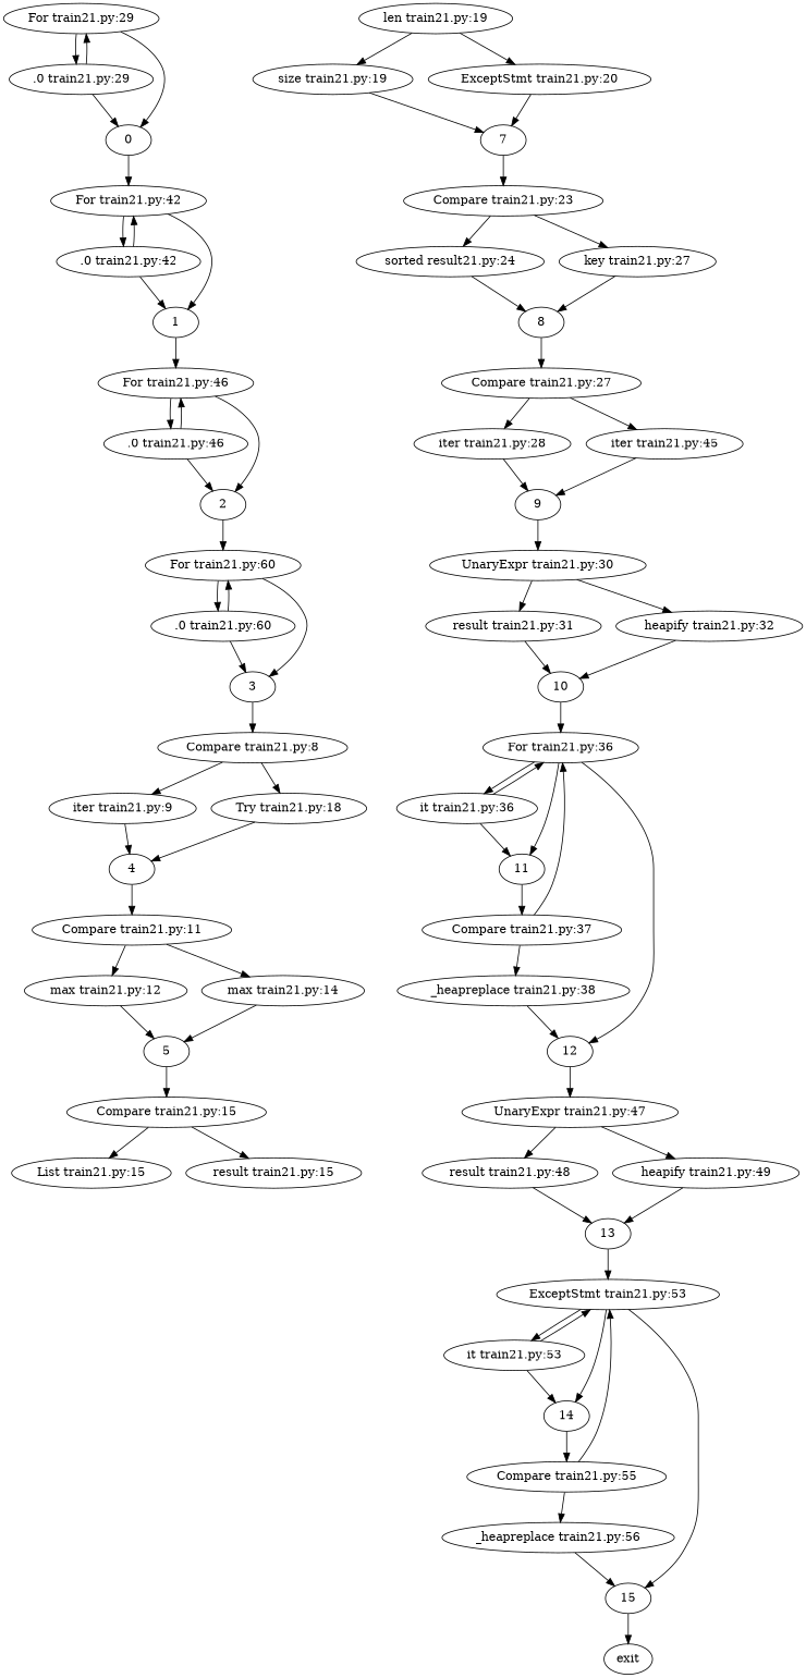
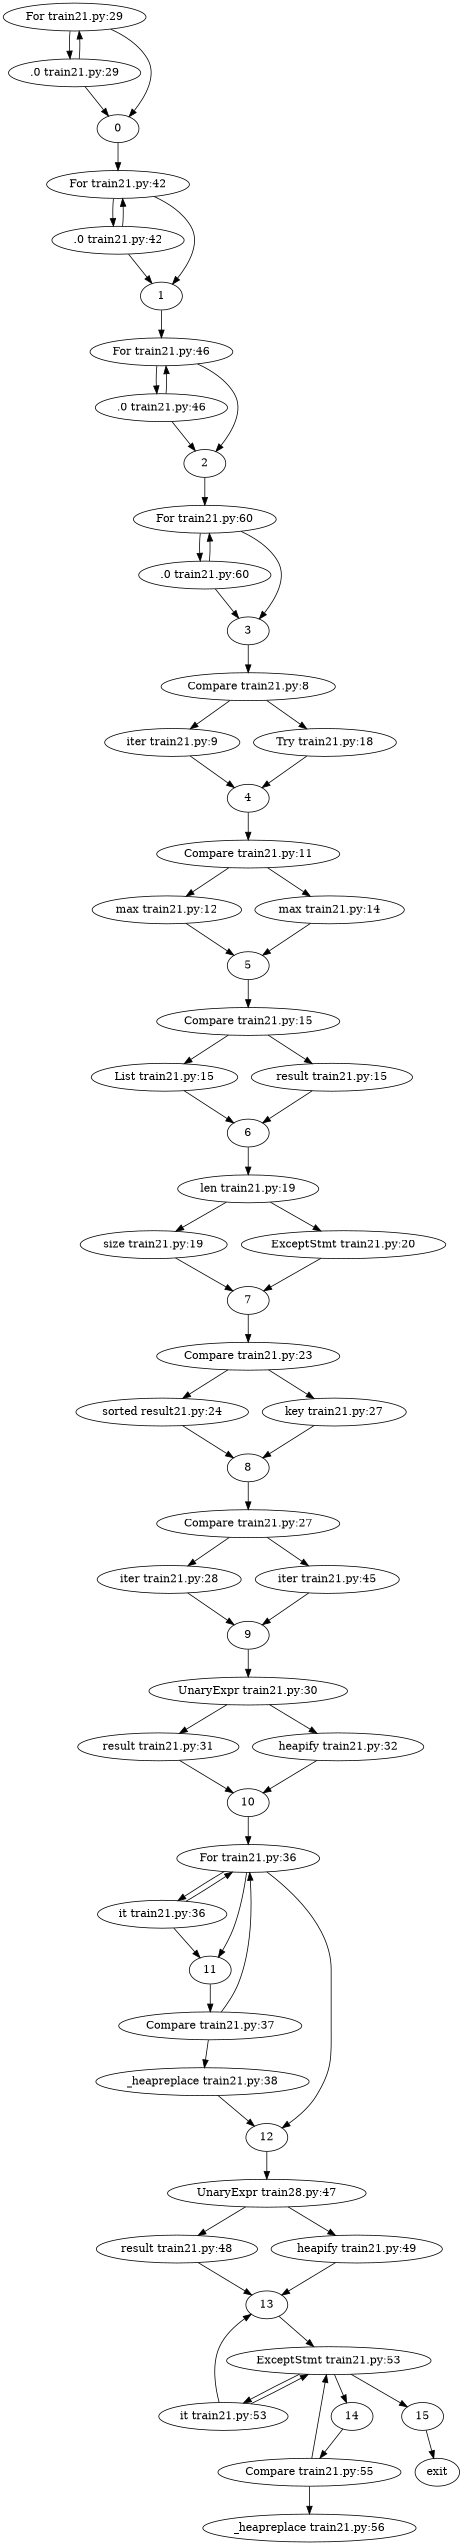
  strict digraph {
    "For train21.py:29"
    ".0 train21.py:29"
    0
    "For train21.py:42"
    ".0 train21.py:42"
    1
    "For train21.py:46"
    ".0 train21.py:46"
    2
    "For train21.py:60"
    ".0 train21.py:60"
    3
    "Compare train21.py:8"
    "iter train21.py:9"
    "Try train21.py:18"
    4
    "Compare train21.py:11"
    "max train21.py:12"
    "max train21.py:14"
    5
    "Compare train21.py:15"
    "List train21.py:15"
    "result train21.py:15"
+   6
    "len train21.py:19"
    "size train21.py:19"
    "ExceptStmt train21.py:20"
    7
    "Compare train21.py:23"
    n30 [label="sorted result21.py:24"]
    "key train21.py:27"
    8
    "Compare train21.py:27"
    "iter train21.py:28"
    "iter train21.py:45"
    9
    "UnaryExpr train21.py:30"
    "result train21.py:31"
    "heapify train21.py:32"
    10
    "For train21.py:36"
    "it train21.py:36"
    11
    12
    "Compare train21.py:37"
-   "UnaryExpr train21.py:47"
+   "UnaryExpr train21.py:47" [label="UnaryExpr train28.py:47"]
    "_heapreplace train21.py:38"
    "result train21.py:48"
    "heapify train21.py:49"
    13
    n51 [label="ExceptStmt train21.py:53"]
    "it train21.py:53"
    14
    15
    "Compare train21.py:55"
    exit
    "_heapreplace train21.py:56"
    "For train21.py:29" -> ".0 train21.py:29"
    "For train21.py:29" -> 0
    ".0 train21.py:29" -> "For train21.py:29"
    ".0 train21.py:29" -> 0
    0 -> "For train21.py:42"
    "For train21.py:42" -> ".0 train21.py:42"
    "For train21.py:42" -> 1
    ".0 train21.py:42" -> "For train21.py:42"
    ".0 train21.py:42" -> 1
    1 -> "For train21.py:46"
    "For train21.py:46" -> ".0 train21.py:46"
    "For train21.py:46" -> 2
    ".0 train21.py:46" -> "For train21.py:46"
    ".0 train21.py:46" -> 2
    2 -> "For train21.py:60"
    "For train21.py:60" -> ".0 train21.py:60"
    "For train21.py:60" -> 3
    ".0 train21.py:60" -> "For train21.py:60"
    ".0 train21.py:60" -> 3
    3 -> "Compare train21.py:8"
    "Compare train21.py:8" -> "iter train21.py:9"
    "Compare train21.py:8" -> "Try train21.py:18"
    "iter train21.py:9" -> 4
    "Try train21.py:18" -> 4
    4 -> "Compare train21.py:11"
    "Compare train21.py:11" -> "max train21.py:12"
    "Compare train21.py:11" -> "max train21.py:14"
    "max train21.py:12" -> 5
    "max train21.py:14" -> 5
    5 -> "Compare train21.py:15"
    "Compare train21.py:15" -> "List train21.py:15"
    "Compare train21.py:15" -> "result train21.py:15"
+   "List train21.py:15" -> 6
+   "result train21.py:15" -> 6
+   6 -> "len train21.py:19"
    "len train21.py:19" -> "size train21.py:19"
    "len train21.py:19" -> "ExceptStmt train21.py:20"
    "size train21.py:19" -> 7
    "ExceptStmt train21.py:20" -> 7
    7 -> "Compare train21.py:23"
    "Compare train21.py:23" -> n30
    "Compare train21.py:23" -> "key train21.py:27"
    n30 -> 8
    "key train21.py:27" -> 8
    8 -> "Compare train21.py:27"
    "Compare train21.py:27" -> "iter train21.py:28"
    "Compare train21.py:27" -> "iter train21.py:45"
    "iter train21.py:28" -> 9
    "iter train21.py:45" -> 9
    9 -> "UnaryExpr train21.py:30"
    "UnaryExpr train21.py:30" -> "result train21.py:31"
    "UnaryExpr train21.py:30" -> "heapify train21.py:32"
    "result train21.py:31" -> 10
    "heapify train21.py:32" -> 10
    10 -> "For train21.py:36"
    "For train21.py:36" -> "it train21.py:36"
    "For train21.py:36" -> 11
    "For train21.py:36" -> 12
    "it train21.py:36" -> "For train21.py:36"
    "it train21.py:36" -> 11
    11 -> "Compare train21.py:37"
    12 -> "UnaryExpr train21.py:47"
    "Compare train21.py:37" -> "For train21.py:36"
    "Compare train21.py:37" -> "_heapreplace train21.py:38"
    "UnaryExpr train21.py:47" -> "result train21.py:48"
    "UnaryExpr train21.py:47" -> "heapify train21.py:49"
    "_heapreplace train21.py:38" -> 12
    "result train21.py:48" -> 13
    "heapify train21.py:49" -> 13
    13 -> n51
    n51 -> "it train21.py:53"
    n51 -> 14
    n51 -> 15
    "it train21.py:53" -> n51
-   "it train21.py:53" -> 14
+   "it train21.py:53" -> 13
    14 -> "Compare train21.py:55"
    15 -> exit
    "Compare train21.py:55" -> n51
    "Compare train21.py:55" -> "_heapreplace train21.py:56"
-   "_heapreplace train21.py:56" -> 15
  }
